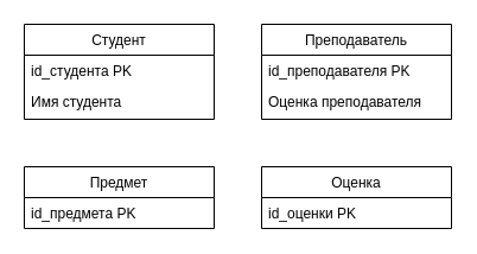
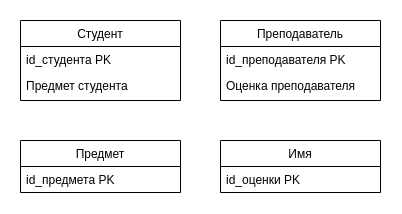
  <mxCell id="0" />
  <mxCell id="1" parent="0" />
  <mxCell id="2" value="Студент" style="swimlane;fontStyle=0;align=center;verticalAlign=top;childLayout=stackLayout;horizontal=1;startSize=26;horizontalStack=0;resizeParent=1;resizeLast=0;collapsible=1;marginBottom=0;rounded=0;shadow=0;strokeWidth=1;" parent="1" vertex="1"><mxGeometry x="20" y="20" width="160" height="80" as="geometry"><mxRectangle x="230" y="140" width="160" height="26" as="alternateBounds" /></mxGeometry></mxCell>
  <mxCell id="3" value="id_студента PK" style="text;align=left;verticalAlign=top;spacingLeft=4;spacingRight=4;overflow=hidden;rotatable=0;points=[[0,0.5],[1,0.5]];portConstraint=eastwest;" parent="2" vertex="1"><mxGeometry y="26" width="160" height="26" as="geometry" /></mxCell>
- <mxCell id="4" value="Имя студента" style="text;align=left;verticalAlign=top;spacingLeft=4;spacingRight=4;overflow=hidden;rotatable=0;points=[[0,0.5],[1,0.5]];portConstraint=eastwest;rounded=0;shadow=0;html=0;" parent="2" vertex="1"><mxGeometry y="52" width="160" height="26" as="geometry" /></mxCell>
+ <mxCell id="4" value="Предмет студента" style="text;align=left;verticalAlign=top;spacingLeft=4;spacingRight=4;overflow=hidden;rotatable=0;points=[[0,0.5],[1,0.5]];portConstraint=eastwest;rounded=0;shadow=0;html=0;" parent="2" vertex="1"><mxGeometry y="52" width="160" height="26" as="geometry" /></mxCell>
  <mxCell id="5" value="Преподаватель" style="swimlane;fontStyle=0;align=center;verticalAlign=top;childLayout=stackLayout;horizontal=1;startSize=26;horizontalStack=0;resizeParent=1;resizeLast=0;collapsible=1;marginBottom=0;rounded=0;shadow=0;strokeWidth=1;" parent="1" vertex="1"><mxGeometry x="220" y="20" width="160" height="80" as="geometry"><mxRectangle x="550" y="140" width="160" height="26" as="alternateBounds" /></mxGeometry></mxCell>
  <mxCell id="6" value="id_преподавателя PK" style="text;align=left;verticalAlign=top;spacingLeft=4;spacingRight=4;overflow=hidden;rotatable=0;points=[[0,0.5],[1,0.5]];portConstraint=eastwest;" parent="5" vertex="1"><mxGeometry y="26" width="160" height="26" as="geometry" /></mxCell>
  <mxCell id="7" value="Оценка преподавателя" style="text;align=left;verticalAlign=top;spacingLeft=4;spacingRight=4;overflow=hidden;rotatable=0;points=[[0,0.5],[1,0.5]];portConstraint=eastwest;rounded=0;shadow=0;html=0;" parent="5" vertex="1"><mxGeometry y="52" width="160" height="26" as="geometry" /></mxCell>
  <mxCell id="8" value="Предмет" style="swimlane;fontStyle=0;align=center;verticalAlign=top;childLayout=stackLayout;horizontal=1;startSize=26;horizontalStack=0;resizeParent=1;resizeLast=0;collapsible=1;marginBottom=0;rounded=0;shadow=0;strokeWidth=1;" parent="1" vertex="1"><mxGeometry x="20" y="140" width="160" height="52" as="geometry"><mxRectangle x="230" y="140" width="160" height="26" as="alternateBounds" /></mxGeometry></mxCell>
  <mxCell id="9" value="id_предмета PK" style="text;align=left;verticalAlign=top;spacingLeft=4;spacingRight=4;overflow=hidden;rotatable=0;points=[[0,0.5],[1,0.5]];portConstraint=eastwest;" parent="8" vertex="1"><mxGeometry y="26" width="160" height="26" as="geometry" /></mxCell>
- <mxCell id="10" value="Оценка" style="swimlane;fontStyle=0;align=center;verticalAlign=top;childLayout=stackLayout;horizontal=1;startSize=26;horizontalStack=0;resizeParent=1;resizeLast=0;collapsible=1;marginBottom=0;rounded=0;shadow=0;strokeWidth=1;" parent="1" vertex="1"><mxGeometry x="220" y="140" width="160" height="52" as="geometry"><mxRectangle x="230" y="140" width="160" height="26" as="alternateBounds" /></mxGeometry></mxCell>
+ <mxCell id="10" value="Имя" style="swimlane;fontStyle=0;align=center;verticalAlign=top;childLayout=stackLayout;horizontal=1;startSize=26;horizontalStack=0;resizeParent=1;resizeLast=0;collapsible=1;marginBottom=0;rounded=0;shadow=0;strokeWidth=1;" parent="1" vertex="1"><mxGeometry x="220" y="140" width="160" height="52" as="geometry"><mxRectangle x="230" y="140" width="160" height="26" as="alternateBounds" /></mxGeometry></mxCell>
  <mxCell id="11" value="id_оценки PK" style="text;align=left;verticalAlign=top;spacingLeft=4;spacingRight=4;overflow=hidden;rotatable=0;points=[[0,0.5],[1,0.5]];portConstraint=eastwest;" parent="10" vertex="1"><mxGeometry y="26" width="160" height="26" as="geometry" /></mxCell>
